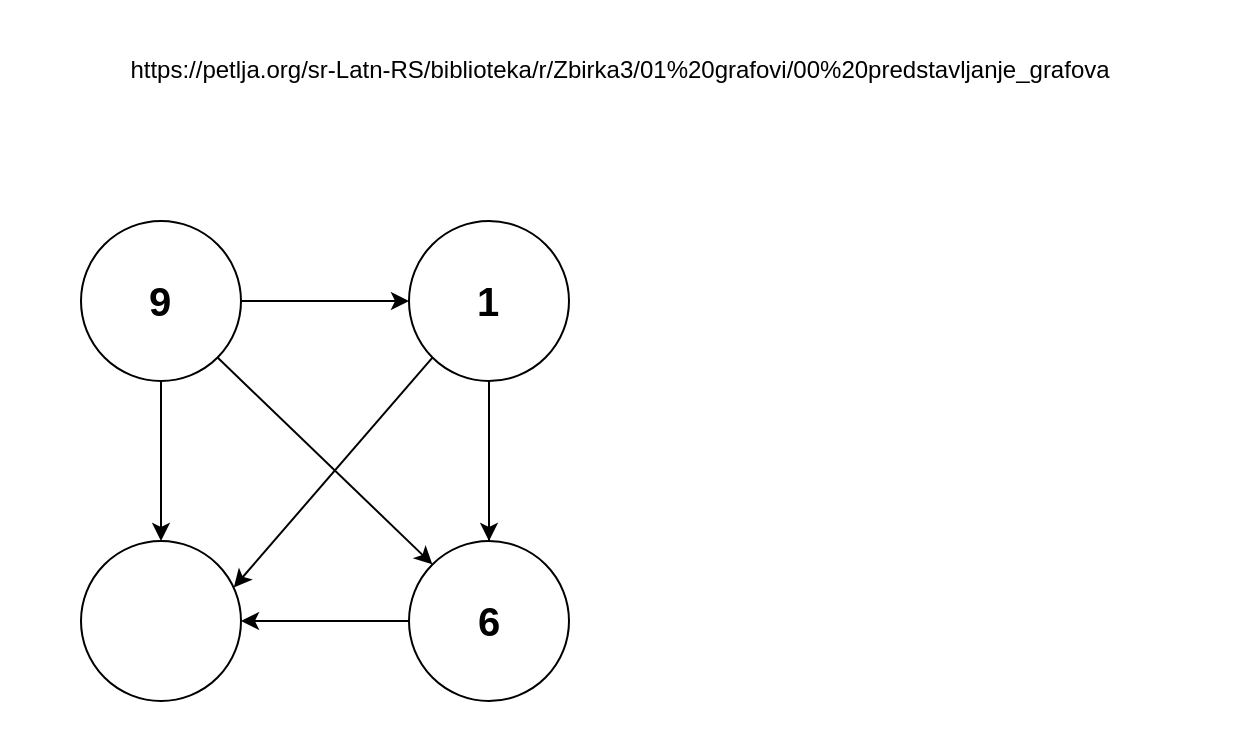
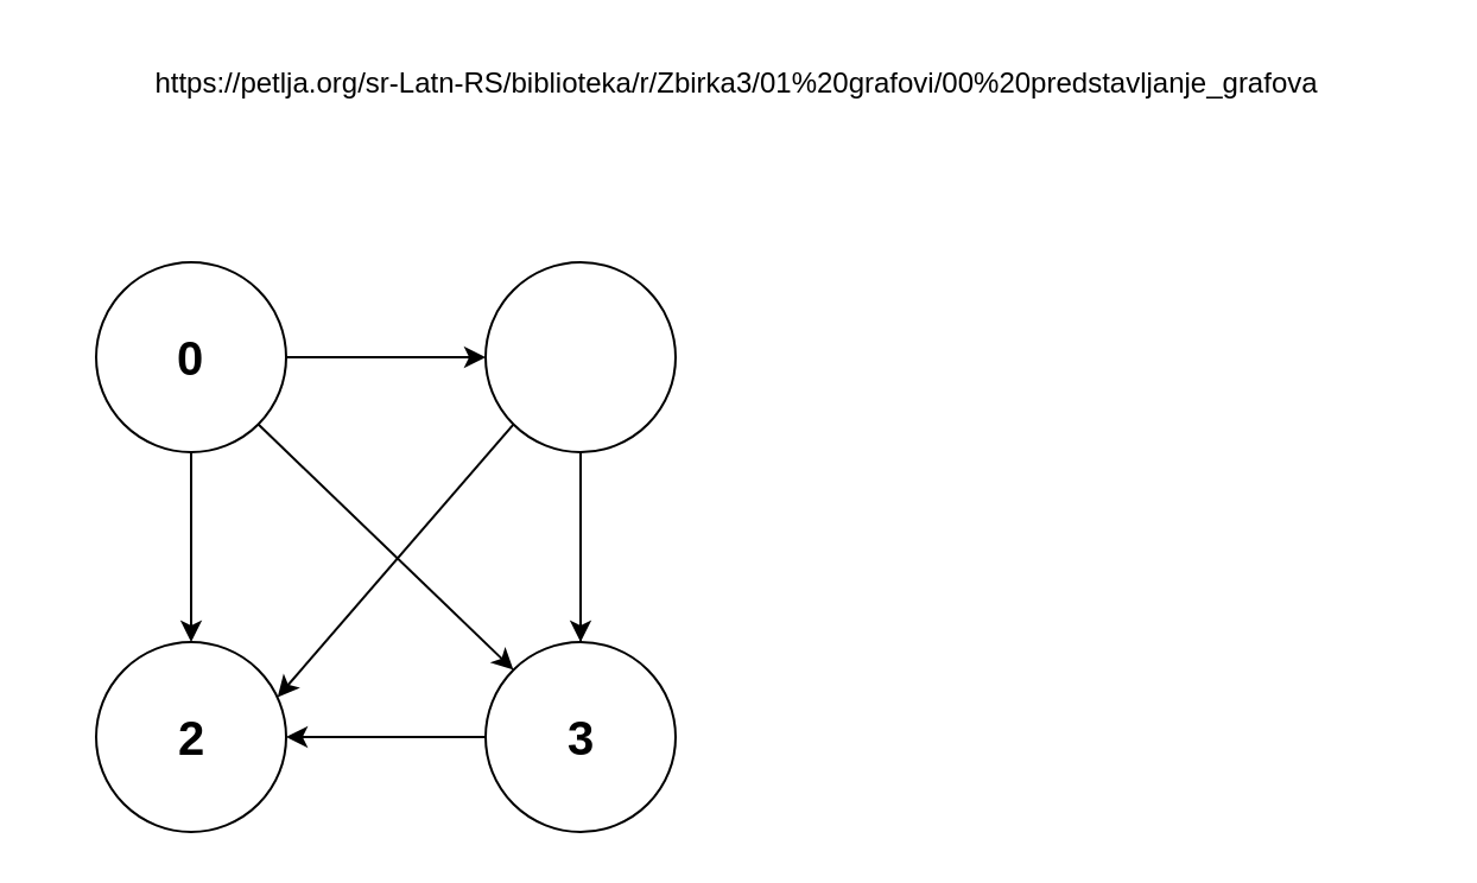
  <mxCell id="0" />
  <mxCell id="1" parent="0" />
  <mxCell id="2" style="edgeStyle=orthogonalEdgeStyle;rounded=0;orthogonalLoop=1;jettySize=auto;html=1;exitX=0.5;exitY=1;exitDx=0;exitDy=0;entryX=0.5;entryY=0;entryDx=0;entryDy=0;" parent="1" source="5" target="8" edge="1"><mxGeometry relative="1" as="geometry" /></mxCell>
  <mxCell id="3" style="rounded=0;orthogonalLoop=1;jettySize=auto;html=1;exitX=0;exitY=1;exitDx=0;exitDy=0;entryX=0.955;entryY=0.29;entryDx=0;entryDy=0;entryPerimeter=0;" parent="1" source="5" target="15" edge="1"><mxGeometry relative="1" as="geometry"><mxPoint x="130" y="290" as="targetPoint" /></mxGeometry></mxCell>
  <mxCell id="4" value="" style="rounded=0;orthogonalLoop=1;jettySize=auto;html=1;" parent="1" source="5" target="9" edge="1"><mxGeometry relative="1" as="geometry" /></mxCell>
  <mxCell id="5" value="" style="ellipse;whiteSpace=wrap;html=1;aspect=fixed;" parent="1" vertex="1"><mxGeometry x="204" y="110" width="80" height="80" as="geometry" /></mxCell>
- <mxCell id="6" value="1" style="text;strokeColor=none;align=center;fillColor=none;html=1;verticalAlign=middle;whiteSpace=wrap;rounded=0;fontStyle=1;fontSize=20;" parent="1" vertex="1"><mxGeometry x="214" y="137.5" width="60" height="25" as="geometry" /></mxCell>
  <mxCell id="7" style="rounded=0;orthogonalLoop=1;jettySize=auto;html=1;" parent="1" source="8" target="15" edge="1"><mxGeometry relative="1" as="geometry" /></mxCell>
  <mxCell id="8" value="" style="ellipse;whiteSpace=wrap;html=1;" parent="1" vertex="1"><mxGeometry x="204" y="270" width="80" height="80" as="geometry" /></mxCell>
- <mxCell id="9" value="6" style="text;html=1;align=center;verticalAlign=middle;resizable=0;points=[];autosize=1;strokeColor=none;fillColor=none;fontStyle=1;fontSize=20;" parent="1" vertex="1"><mxGeometry x="229" y="290" width="30" height="40" as="geometry" /></mxCell>
+ <mxCell id="9" value="3" style="text;html=1;align=center;verticalAlign=middle;resizable=0;points=[];autosize=1;strokeColor=none;fillColor=none;fontStyle=1;fontSize=20;" parent="1" vertex="1"><mxGeometry x="229" y="290" width="30" height="40" as="geometry" /></mxCell>
  <mxCell id="10" style="rounded=0;orthogonalLoop=1;jettySize=auto;html=1;entryX=0;entryY=0.5;entryDx=0;entryDy=0;" parent="1" source="13" target="5" edge="1"><mxGeometry relative="1" as="geometry" /></mxCell>
  <mxCell id="11" style="rounded=0;orthogonalLoop=1;jettySize=auto;html=1;exitX=0.5;exitY=1;exitDx=0;exitDy=0;entryX=0.5;entryY=0;entryDx=0;entryDy=0;" parent="1" source="13" target="15" edge="1"><mxGeometry relative="1" as="geometry" /></mxCell>
  <mxCell id="12" style="rounded=0;orthogonalLoop=1;jettySize=auto;html=1;exitX=1;exitY=1;exitDx=0;exitDy=0;entryX=0;entryY=0;entryDx=0;entryDy=0;" parent="1" source="13" target="8" edge="1"><mxGeometry relative="1" as="geometry" /></mxCell>
  <mxCell id="13" value="" style="ellipse;whiteSpace=wrap;html=1;aspect=fixed;" parent="1" vertex="1"><mxGeometry x="40" y="110" width="80" height="80" as="geometry" /></mxCell>
- <mxCell id="14" value="9" style="text;strokeColor=none;align=center;fillColor=none;html=1;verticalAlign=middle;whiteSpace=wrap;rounded=0;fontStyle=1;fontSize=20;" parent="1" vertex="1"><mxGeometry x="50" y="137.5" width="60" height="25" as="geometry" /></mxCell>
+ <mxCell id="14" value="0" style="text;strokeColor=none;align=center;fillColor=none;html=1;verticalAlign=middle;whiteSpace=wrap;rounded=0;fontStyle=1;fontSize=20;" parent="1" vertex="1"><mxGeometry x="50" y="137.5" width="60" height="25" as="geometry" /></mxCell>
  <mxCell id="15" value="" style="ellipse;whiteSpace=wrap;html=1;" parent="1" vertex="1"><mxGeometry x="40" y="270" width="80" height="80" as="geometry" /></mxCell>
+ <mxCell id="16" value="2" style="text;html=1;align=center;verticalAlign=middle;resizable=0;points=[];autosize=1;strokeColor=none;fillColor=none;fontStyle=1;fontSize=20;" parent="1" vertex="1"><mxGeometry x="65" y="290" width="30" height="40" as="geometry" /></mxCell>
  <mxCell id="17" value="https://petlja.org/sr-Latn-RS/biblioteka/r/Zbirka3/01%20grafovi/00%20predstavljanje_grafova" style="text;strokeColor=none;align=center;fillColor=none;html=1;verticalAlign=middle;whiteSpace=wrap;rounded=0;" parent="1" vertex="1"><mxGeometry x="20" y="20" width="580" height="30" as="geometry" /></mxCell>
